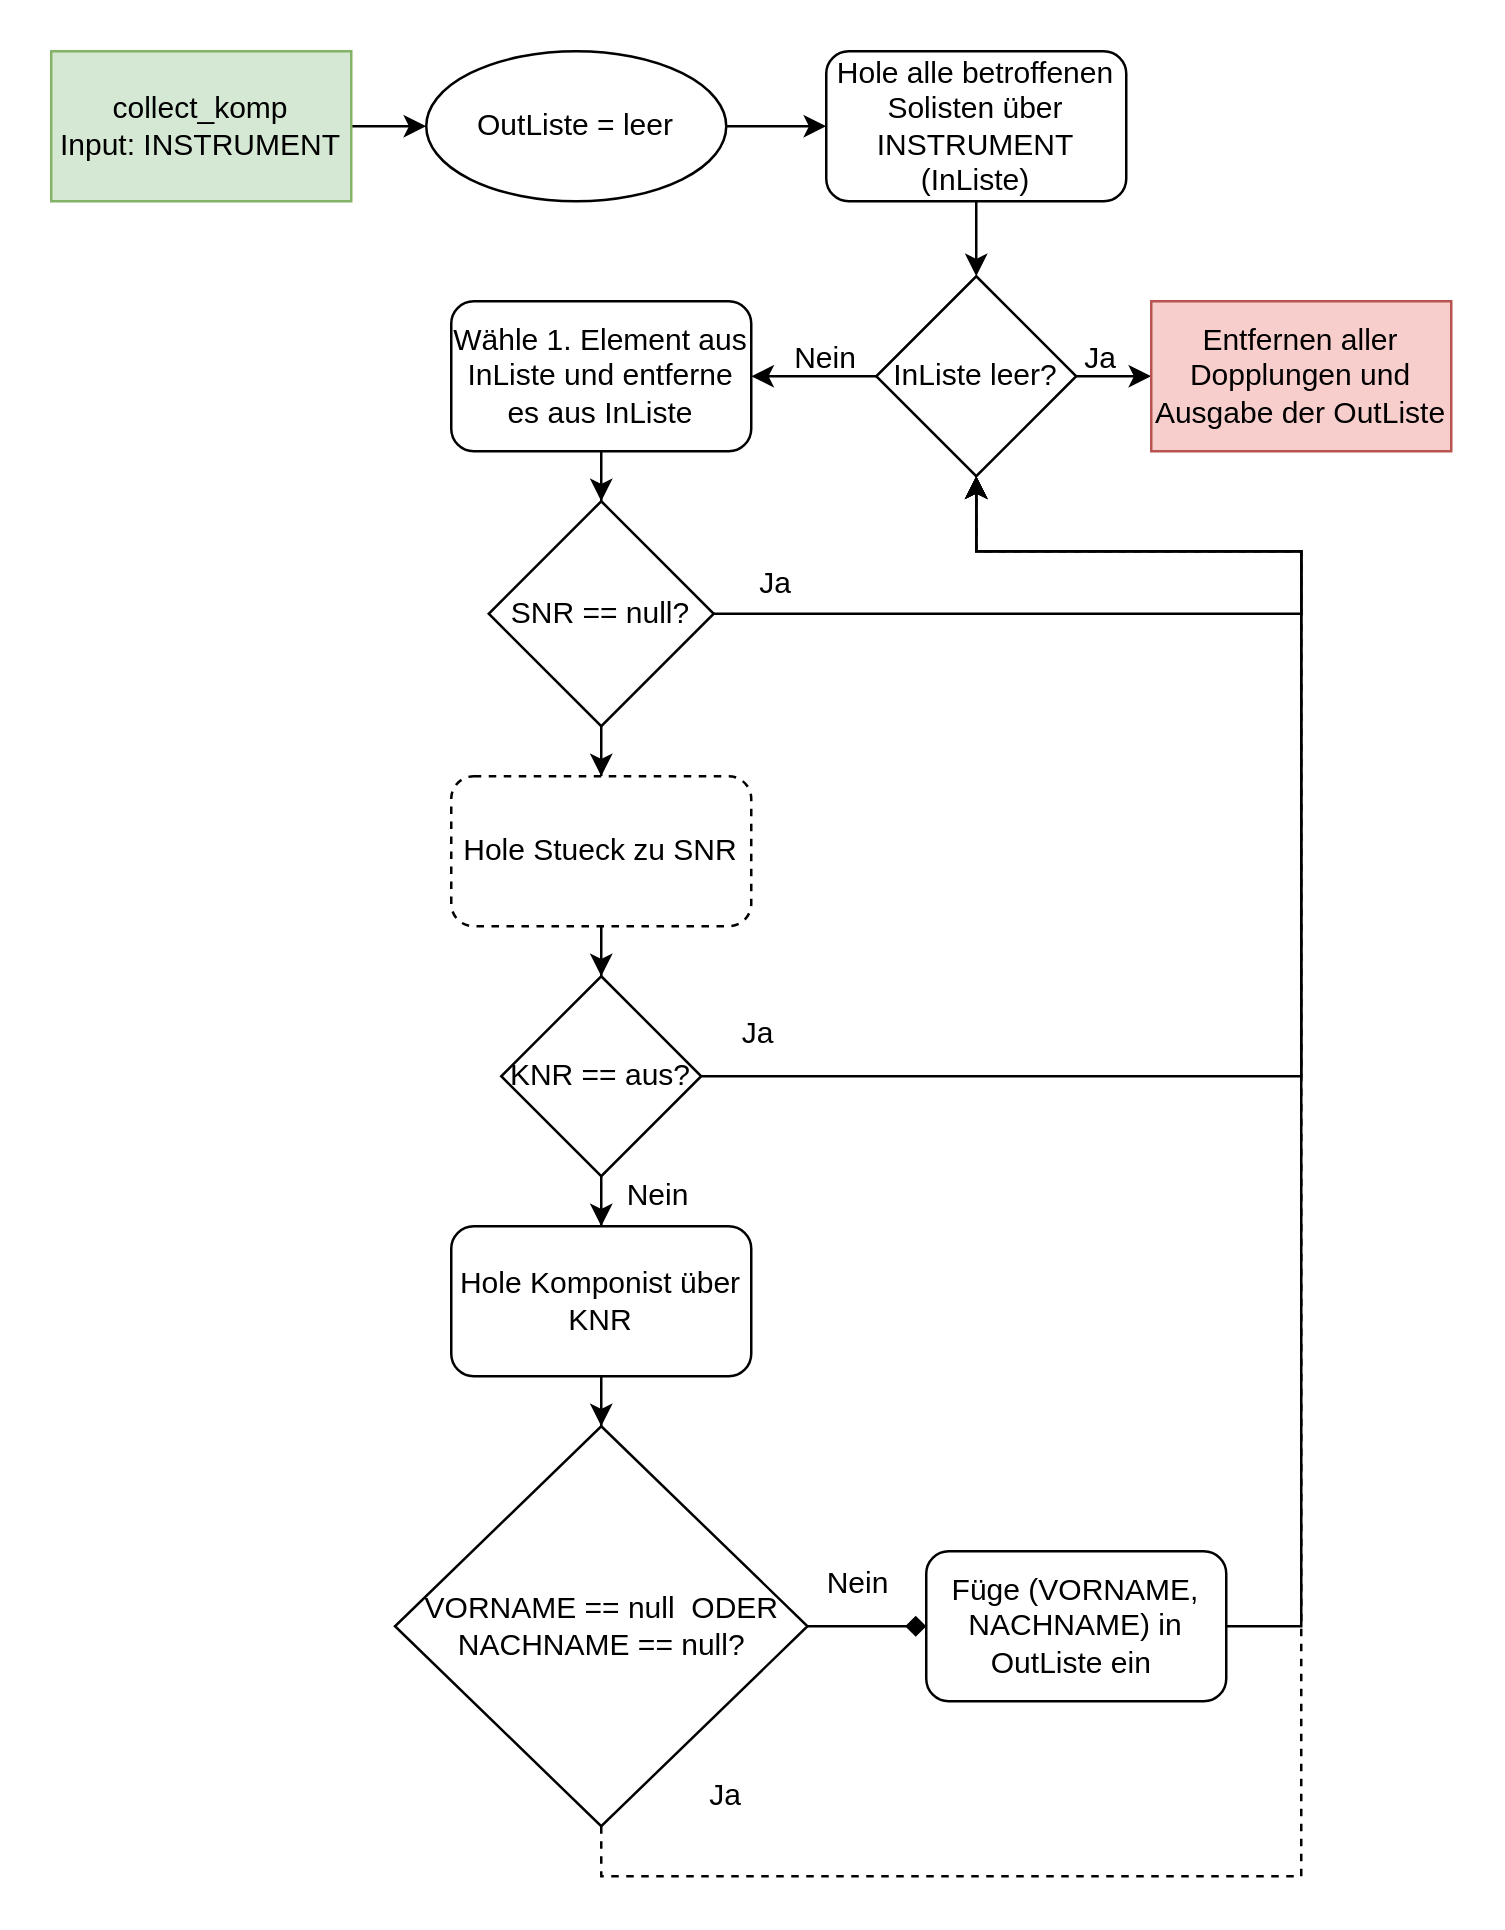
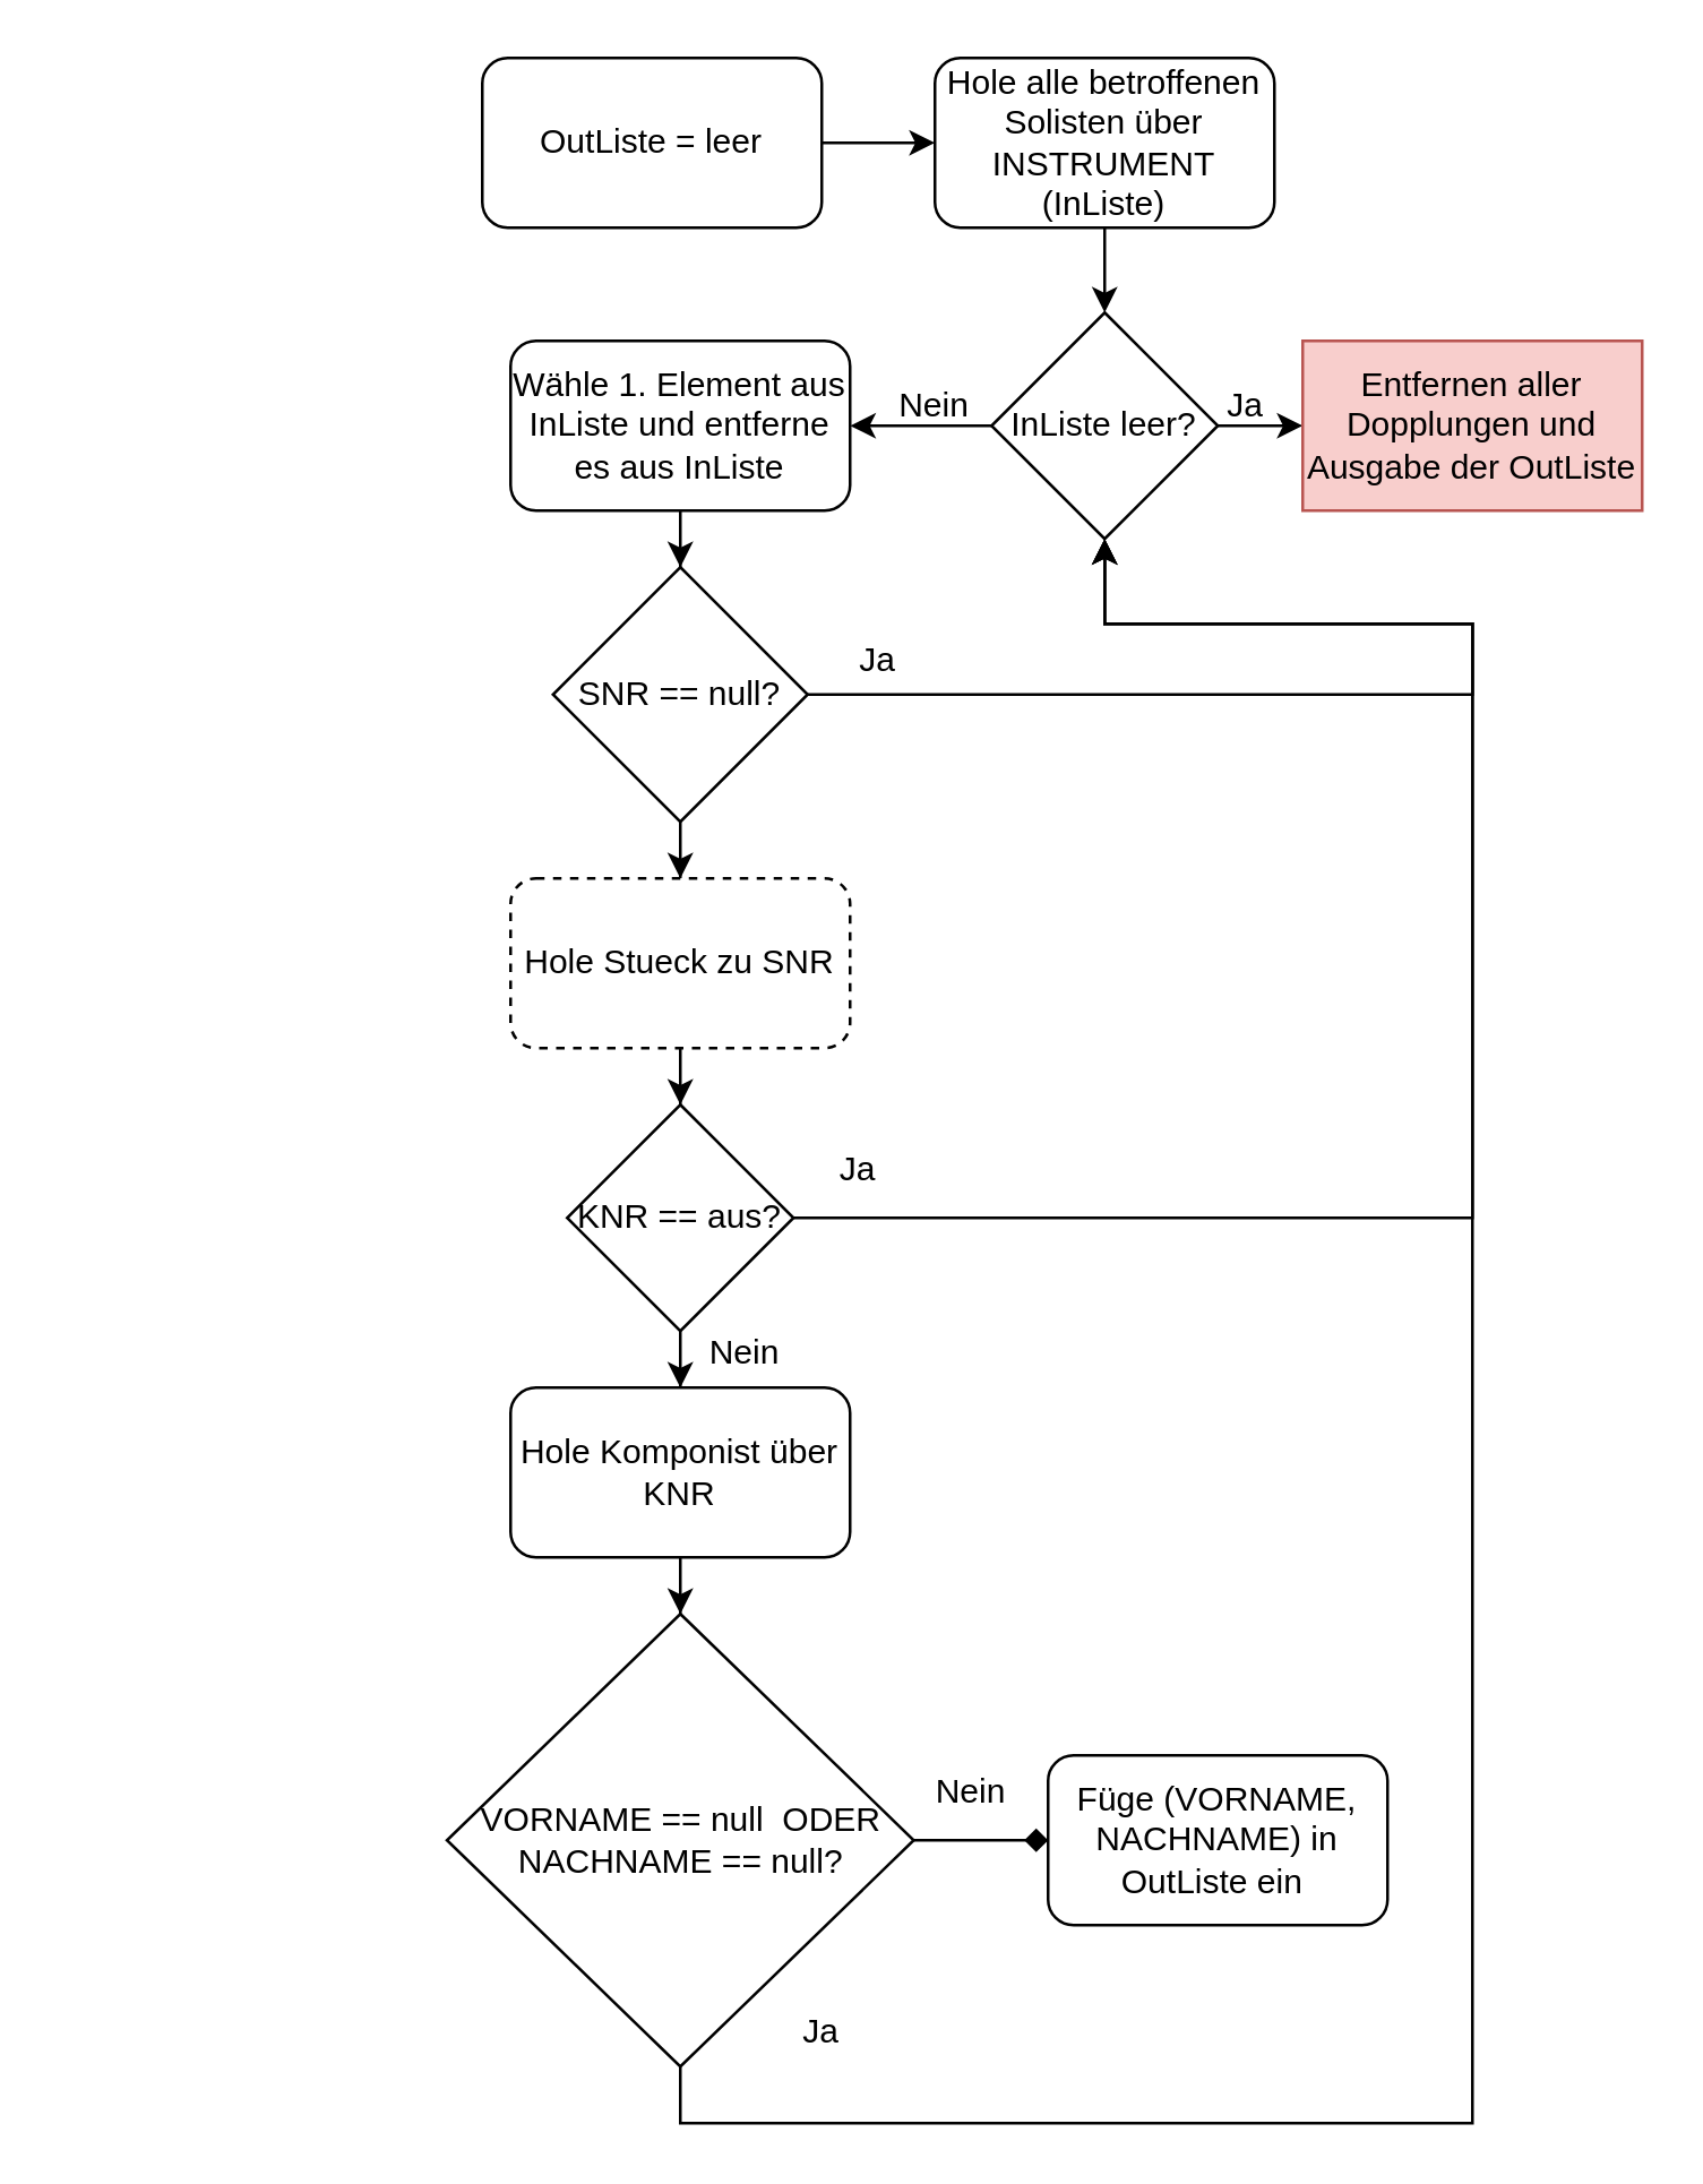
  <mxCell id="0" />
  <mxCell id="1" parent="0" />
- <mxCell id="2" style="edgeStyle=orthogonalEdgeStyle;rounded=0;orthogonalLoop=1;jettySize=auto;html=1;entryX=0;entryY=0.5;entryDx=0;entryDy=0;" edge="1" parent="1" source="3" target="5"><mxGeometry relative="1" as="geometry" /></mxCell>
- <mxCell id="3" value="collect_komp&lt;br&gt;Input: INSTRUMENT" style="rounded=0;whiteSpace=wrap;html=1;fillColor=#d5e8d4;strokeColor=#82b366;" parent="1" vertex="1"><mxGeometry x="20" y="20" width="120" height="60" as="geometry" /></mxCell>
  <mxCell id="4" style="edgeStyle=orthogonalEdgeStyle;rounded=0;orthogonalLoop=1;jettySize=auto;html=1;entryX=0;entryY=0.5;entryDx=0;entryDy=0;" edge="1" parent="1" source="5" target="7"><mxGeometry relative="1" as="geometry"><mxPoint x="330" y="50" as="targetPoint" /></mxGeometry></mxCell>
- <mxCell id="5" value="OutListe = leer" style="ellipse;whiteSpace=wrap;html=1;" vertex="1" parent="1"><mxGeometry x="170" y="20" width="120" height="60" as="geometry" /></mxCell>
+ <mxCell id="5" value="OutListe = leer" style="rounded=1;whiteSpace=wrap;html=1;" vertex="1" parent="1"><mxGeometry x="170" y="20" width="120" height="60" as="geometry" /></mxCell>
  <mxCell id="6" style="edgeStyle=orthogonalEdgeStyle;rounded=0;orthogonalLoop=1;jettySize=auto;html=1;" edge="1" parent="1" source="7" target="10"><mxGeometry relative="1" as="geometry" /></mxCell>
  <mxCell id="7" value="Hole alle betroffenen Solisten über INSTRUMENT (InListe)" style="rounded=1;whiteSpace=wrap;html=1;" vertex="1" parent="1"><mxGeometry x="330" y="20" width="120" height="60" as="geometry" /></mxCell>
  <mxCell id="8" style="edgeStyle=orthogonalEdgeStyle;rounded=0;orthogonalLoop=1;jettySize=auto;html=1;entryX=1;entryY=0.5;entryDx=0;entryDy=0;" edge="1" parent="1" source="10" target="12"><mxGeometry relative="1" as="geometry" /></mxCell>
  <mxCell id="9" style="edgeStyle=orthogonalEdgeStyle;rounded=0;orthogonalLoop=1;jettySize=auto;html=1;" edge="1" parent="1" source="10" target="28"><mxGeometry relative="1" as="geometry" /></mxCell>
  <mxCell id="10" value="InListe leer?" style="rhombus;whiteSpace=wrap;html=1;" vertex="1" parent="1"><mxGeometry x="350" y="110" width="80" height="80" as="geometry" /></mxCell>
  <mxCell id="11" style="edgeStyle=orthogonalEdgeStyle;rounded=0;orthogonalLoop=1;jettySize=auto;html=1;" edge="1" parent="1" source="12" target="15"><mxGeometry relative="1" as="geometry"><mxPoint x="240.034" y="210" as="targetPoint" /></mxGeometry></mxCell>
  <mxCell id="12" value="Wähle 1. Element aus InListe und entferne es aus InListe" style="rounded=1;whiteSpace=wrap;html=1;" vertex="1" parent="1"><mxGeometry x="180" y="120" width="120" height="60" as="geometry" /></mxCell>
  <mxCell id="13" style="edgeStyle=orthogonalEdgeStyle;rounded=0;orthogonalLoop=1;jettySize=auto;html=1;" edge="1" parent="1" source="15" target="17"><mxGeometry relative="1" as="geometry" /></mxCell>
  <mxCell id="14" style="edgeStyle=orthogonalEdgeStyle;rounded=0;orthogonalLoop=1;jettySize=auto;html=1;entryX=0.5;entryY=1;entryDx=0;entryDy=0;" edge="1" parent="1" source="15" target="10"><mxGeometry relative="1" as="geometry"><Array as="points"><mxPoint x="520" y="245" /><mxPoint x="520" y="220" /><mxPoint x="390" y="220" /></Array></mxGeometry></mxCell>
  <mxCell id="15" value="SNR == null?" style="rhombus;whiteSpace=wrap;html=1;" vertex="1" parent="1"><mxGeometry x="195" y="200" width="90" height="90" as="geometry" /></mxCell>
  <mxCell id="16" style="edgeStyle=orthogonalEdgeStyle;rounded=0;orthogonalLoop=1;jettySize=auto;html=1;entryX=0.5;entryY=0;entryDx=0;entryDy=0;" edge="1" parent="1" source="17" target="20"><mxGeometry relative="1" as="geometry" /></mxCell>
  <mxCell id="17" value="Hole Stueck zu SNR" style="rounded=1;whiteSpace=wrap;html=1;dashed=1;" vertex="1" parent="1"><mxGeometry x="180" y="310" width="120" height="60" as="geometry" /></mxCell>
  <mxCell id="18" style="edgeStyle=orthogonalEdgeStyle;rounded=0;orthogonalLoop=1;jettySize=auto;html=1;entryX=0.5;entryY=0;entryDx=0;entryDy=0;" edge="1" parent="1" source="20" target="22"><mxGeometry relative="1" as="geometry" /></mxCell>
  <mxCell id="19" style="edgeStyle=orthogonalEdgeStyle;rounded=0;orthogonalLoop=1;jettySize=auto;html=1;entryX=0.5;entryY=1;entryDx=0;entryDy=0;" edge="1" parent="1" source="20" target="10"><mxGeometry relative="1" as="geometry"><Array as="points"><mxPoint x="520" y="430" /><mxPoint x="520" y="220" /><mxPoint x="390" y="220" /></Array></mxGeometry></mxCell>
  <mxCell id="20" value="KNR == aus?" style="rhombus;whiteSpace=wrap;html=1;" vertex="1" parent="1"><mxGeometry x="200" y="390" width="80" height="80" as="geometry" /></mxCell>
  <mxCell id="21" style="edgeStyle=orthogonalEdgeStyle;rounded=0;orthogonalLoop=1;jettySize=auto;html=1;" edge="1" parent="1" source="22" target="25"><mxGeometry relative="1" as="geometry" /></mxCell>
  <mxCell id="22" value="Hole Komponist über KNR" style="rounded=1;whiteSpace=wrap;html=1;" vertex="1" parent="1"><mxGeometry x="180" y="490" width="120" height="60" as="geometry" /></mxCell>
  <mxCell id="23" style="edgeStyle=orthogonalEdgeStyle;rounded=0;orthogonalLoop=1;jettySize=auto;html=1;endArrow=diamond;" edge="1" parent="1" source="25" target="27"><mxGeometry relative="1" as="geometry" /></mxCell>
- <mxCell id="24" style="edgeStyle=orthogonalEdgeStyle;rounded=0;orthogonalLoop=1;jettySize=auto;html=1;entryX=0.5;entryY=1;entryDx=0;entryDy=0;dashed=1;" edge="1" parent="1" source="25" target="10"><mxGeometry relative="1" as="geometry"><Array as="points"><mxPoint x="240" y="750" /><mxPoint x="520" y="750" /><mxPoint x="520" y="220" /><mxPoint x="390" y="220" /></Array></mxGeometry></mxCell>
+ <mxCell id="24" style="edgeStyle=orthogonalEdgeStyle;rounded=0;orthogonalLoop=1;jettySize=auto;html=1;entryX=0.5;entryY=1;entryDx=0;entryDy=0;" edge="1" parent="1" source="25" target="10"><mxGeometry relative="1" as="geometry"><Array as="points"><mxPoint x="240" y="750" /><mxPoint x="520" y="750" /><mxPoint x="520" y="220" /><mxPoint x="390" y="220" /></Array></mxGeometry></mxCell>
  <mxCell id="25" value="VORNAME == null&amp;nbsp; ODER NACHNAME == null?" style="rhombus;whiteSpace=wrap;html=1;" vertex="1" parent="1"><mxGeometry x="157.5" y="570" width="165" height="160" as="geometry" /></mxCell>
- <mxCell id="26" style="edgeStyle=orthogonalEdgeStyle;rounded=0;orthogonalLoop=1;jettySize=auto;html=1;entryX=0.5;entryY=1;entryDx=0;entryDy=0;" edge="1" parent="1" source="27" target="10"><mxGeometry relative="1" as="geometry"><Array as="points"><mxPoint x="520" y="650" /><mxPoint x="520" y="220" /><mxPoint x="390" y="220" /></Array></mxGeometry></mxCell>
  <mxCell id="27" value="Füge (VORNAME, NACHNAME) in OutListe ein&amp;nbsp;" style="rounded=1;whiteSpace=wrap;html=1;" vertex="1" parent="1"><mxGeometry x="370" y="620" width="120" height="60" as="geometry" /></mxCell>
  <mxCell id="28" value="Entfernen aller Dopplungen und Ausgabe der OutListe" style="rounded=0;whiteSpace=wrap;html=1;fillColor=#f8cecc;strokeColor=#b85450;" vertex="1" parent="1"><mxGeometry x="460" y="120" width="120" height="60" as="geometry" /></mxCell>
  <mxCell id="29" value="Ja" style="text;html=1;strokeColor=none;fillColor=none;align=center;verticalAlign=middle;whiteSpace=wrap;rounded=0;" vertex="1" parent="1"><mxGeometry x="290" y="220" width="40" height="25" as="geometry" /></mxCell>
  <mxCell id="30" value="Ja" style="text;html=1;strokeColor=none;fillColor=none;align=center;verticalAlign=middle;whiteSpace=wrap;rounded=0;" vertex="1" parent="1"><mxGeometry x="282.5" y="400" width="40" height="25" as="geometry" /></mxCell>
  <mxCell id="31" value="Ja" style="text;html=1;strokeColor=none;fillColor=none;align=center;verticalAlign=middle;whiteSpace=wrap;rounded=0;" vertex="1" parent="1"><mxGeometry x="270" y="705" width="40" height="25" as="geometry" /></mxCell>
  <mxCell id="32" value="Ja" style="text;html=1;strokeColor=none;fillColor=none;align=center;verticalAlign=middle;whiteSpace=wrap;rounded=0;" vertex="1" parent="1"><mxGeometry x="420" y="130" width="40" height="25" as="geometry" /></mxCell>
  <mxCell id="33" value="Nein" style="text;html=1;strokeColor=none;fillColor=none;align=center;verticalAlign=middle;whiteSpace=wrap;rounded=0;" vertex="1" parent="1"><mxGeometry x="310" y="130" width="40" height="25" as="geometry" /></mxCell>
  <mxCell id="34" value="Nein" style="text;html=1;strokeColor=none;fillColor=none;align=center;verticalAlign=middle;whiteSpace=wrap;rounded=0;" vertex="1" parent="1"><mxGeometry x="242.5" y="465" width="40" height="25" as="geometry" /></mxCell>
  <mxCell id="35" value="Nein" style="text;html=1;strokeColor=none;fillColor=none;align=center;verticalAlign=middle;whiteSpace=wrap;rounded=0;" vertex="1" parent="1"><mxGeometry x="322.5" y="620" width="40" height="25" as="geometry" /></mxCell>
